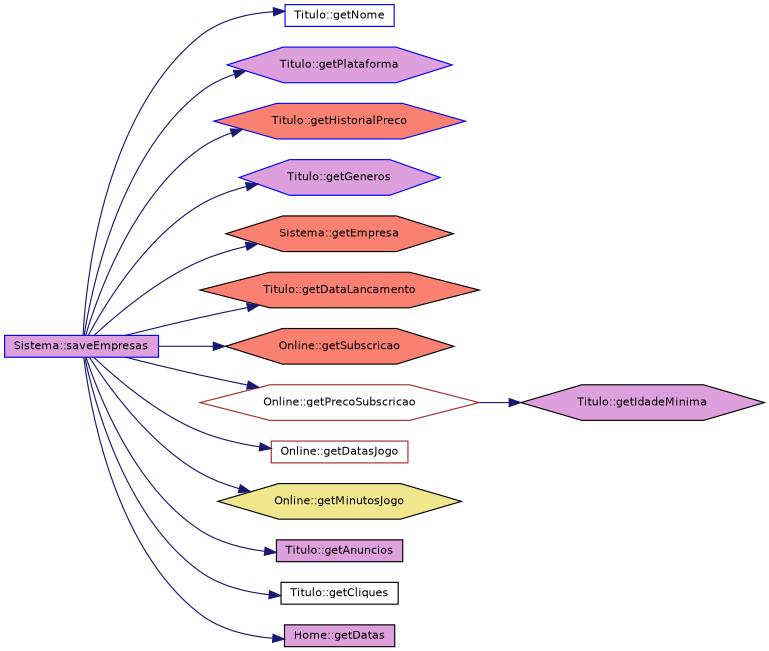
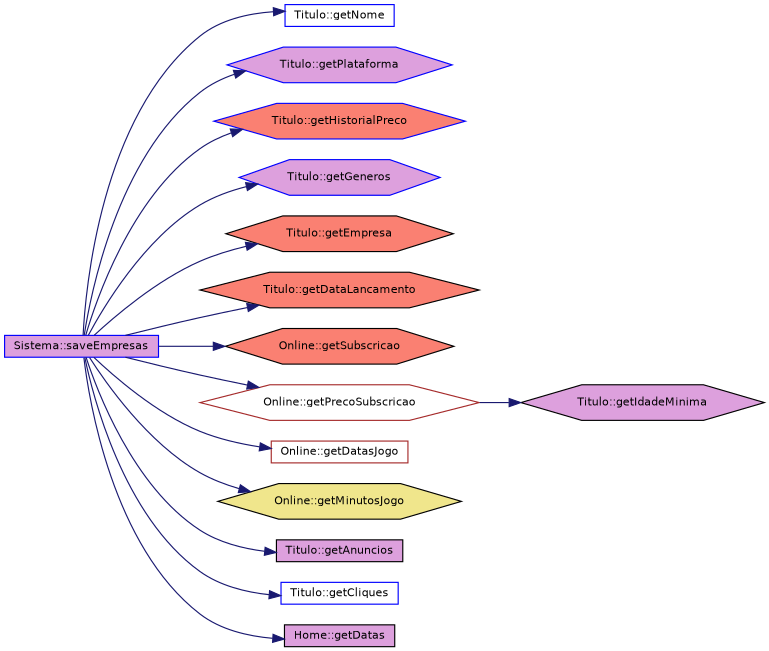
  digraph {
    rankdir=LR
    node [color=black fillcolor=plum fontname=Helvetica fontsize=10 shape=hexagon style=filled]
    edge [color=midnightblue fontname=Helvetica fontsize=10 labelfontname=Helvetica labelfontsize=10 style=solid]
    n1 [color=blue fontcolor=black height=0.2 label="Sistema::saveEmpresas" shape=box width=0.4]
    n2 [color=blue fillcolor=white height=0.2 label="Titulo::getNome" shape=box width=0.4]
    n3 [color=blue height=0.2 label="Titulo::getPlataforma" width=0.4]
    n4 [color=blue fillcolor=salmon height=0.2 label="Titulo::getHistorialPreco" width=0.4]
    n5 [color=blue height=0.2 label="Titulo::getGeneros" width=0.4]
-   n6 [fillcolor=salmon height=0.2 label="Sistema::getEmpresa" width=0.4]
+   n6 [fillcolor=salmon height=0.2 label="Titulo::getEmpresa" width=0.4]
    n7 [fillcolor=salmon height=0.2 label="Titulo::getDataLancamento" width=0.4]
    n8 [fillcolor=salmon height=0.2 label="Online::getSubscricao" width=0.4]
    n9 [color=brown fillcolor=white height=0.2 label="Online::getPrecoSubscricao" width=0.4]
    n10 [color=brown fillcolor=white height=0.2 label="Online::getDatasJogo" shape=box width=0.4]
    n11 [fillcolor=khaki height=0.2 label="Online::getMinutosJogo" width=0.4]
    n12 [height=0.2 label="Titulo::getAnuncios" shape=box width=0.4]
-   n13 [fillcolor=white height=0.2 label="Titulo::getCliques" shape=box width=0.4]
+   n13 [color=blue fillcolor=white height=0.2 label="Titulo::getCliques" shape=box width=0.4]
    n14 [height=0.2 label="Home::getDatas" shape=box width=0.4]
    n15 [height=0.2 label="Titulo::getIdadeMinima" width=0.4]
    n1 -> n2
    n1 -> n3
    n1 -> n4
    n1 -> n5
    n1 -> n6
    n1 -> n7
    n1 -> n8
    n1 -> n9
    n1 -> n10
    n1 -> n11
    n1 -> n12
    n1 -> n13
    n1 -> n14
    n9 -> n15
  }
